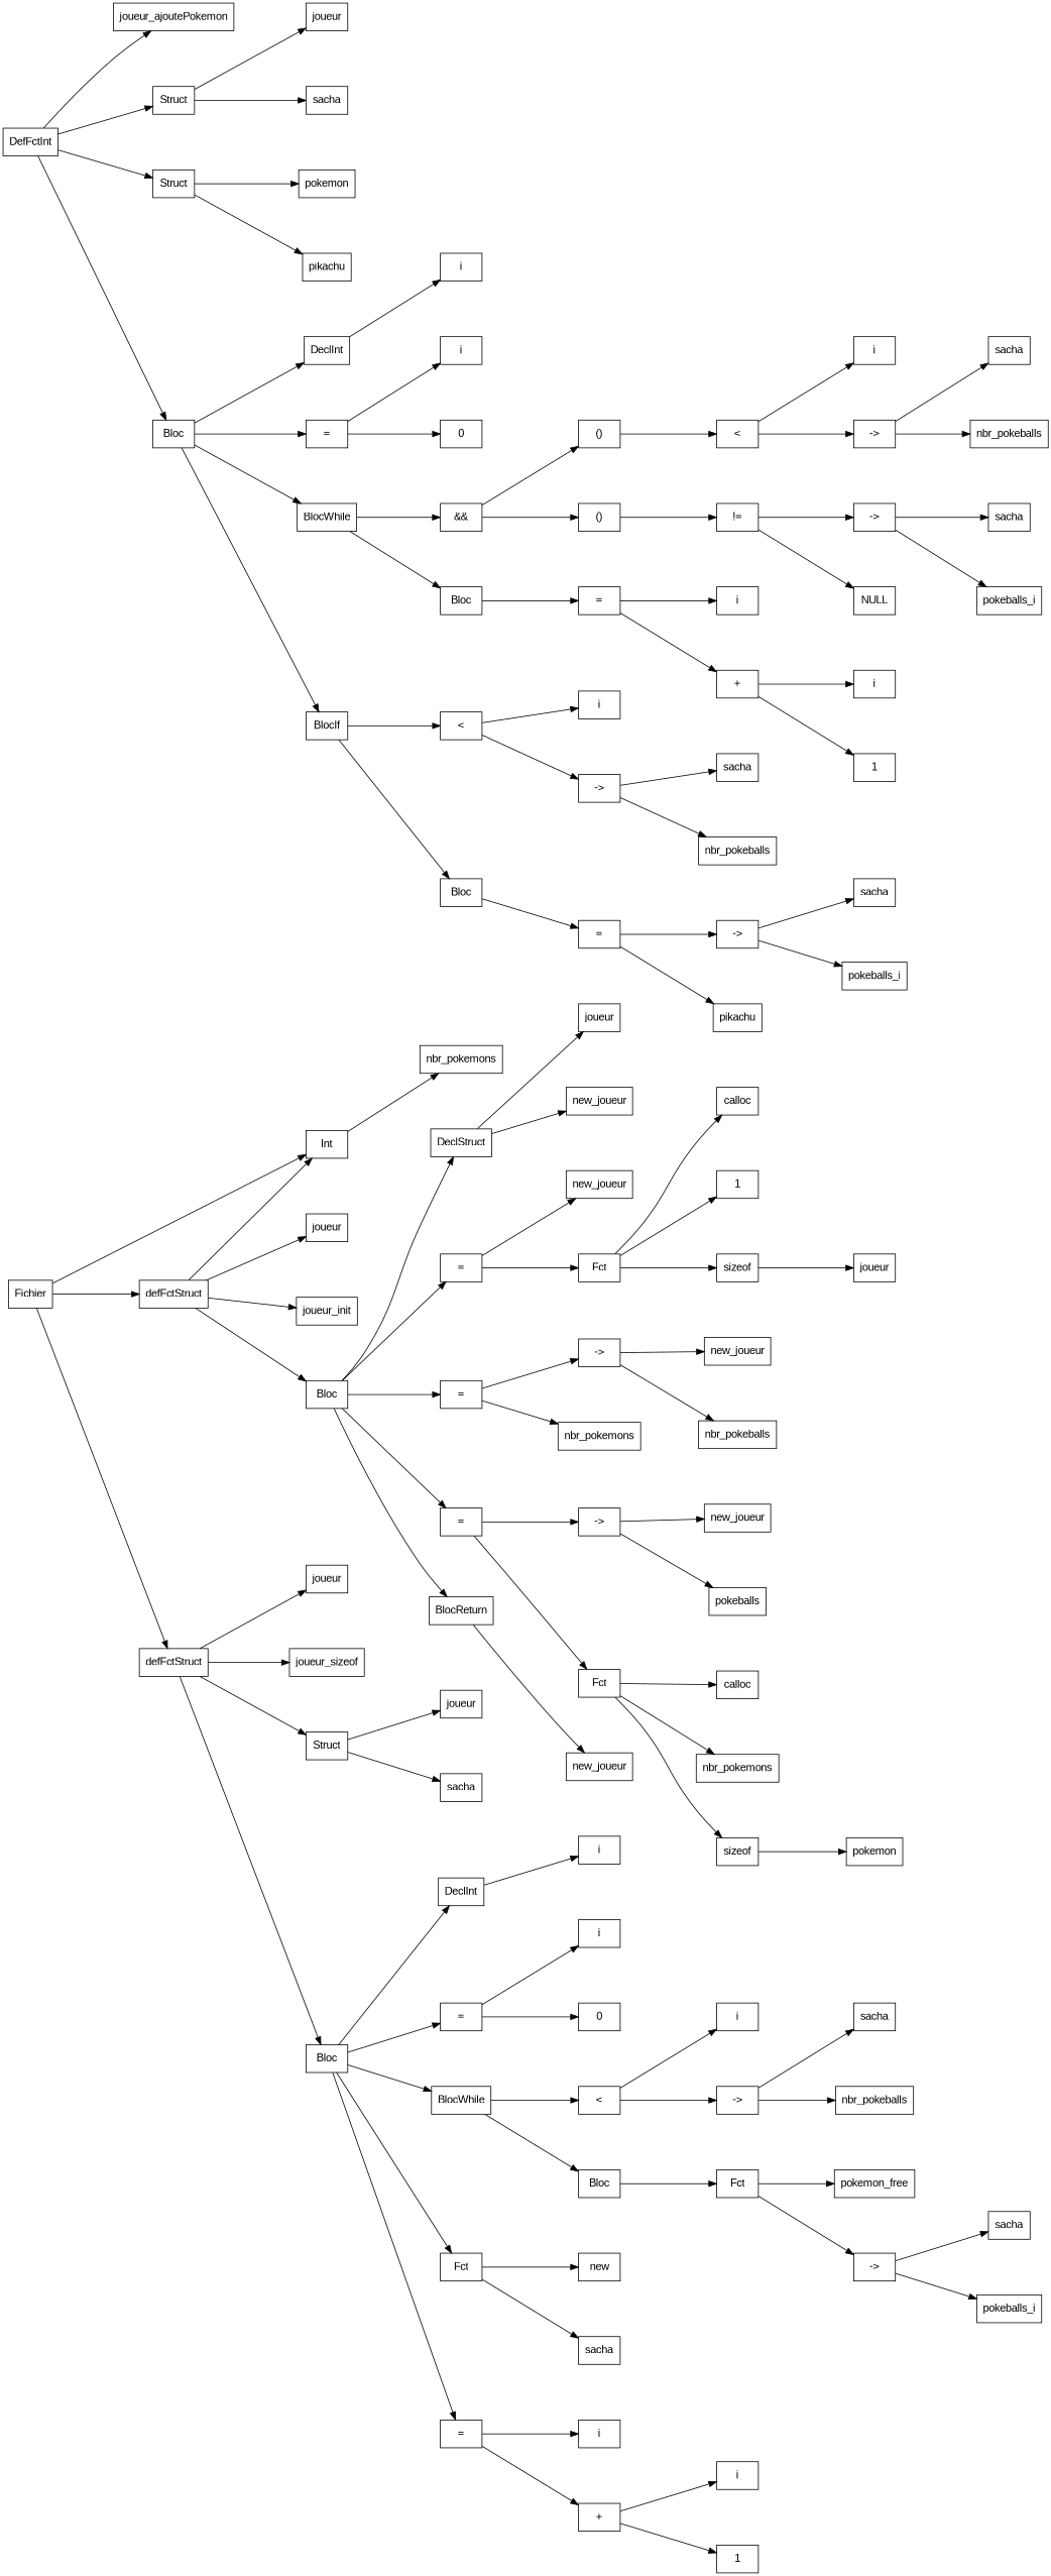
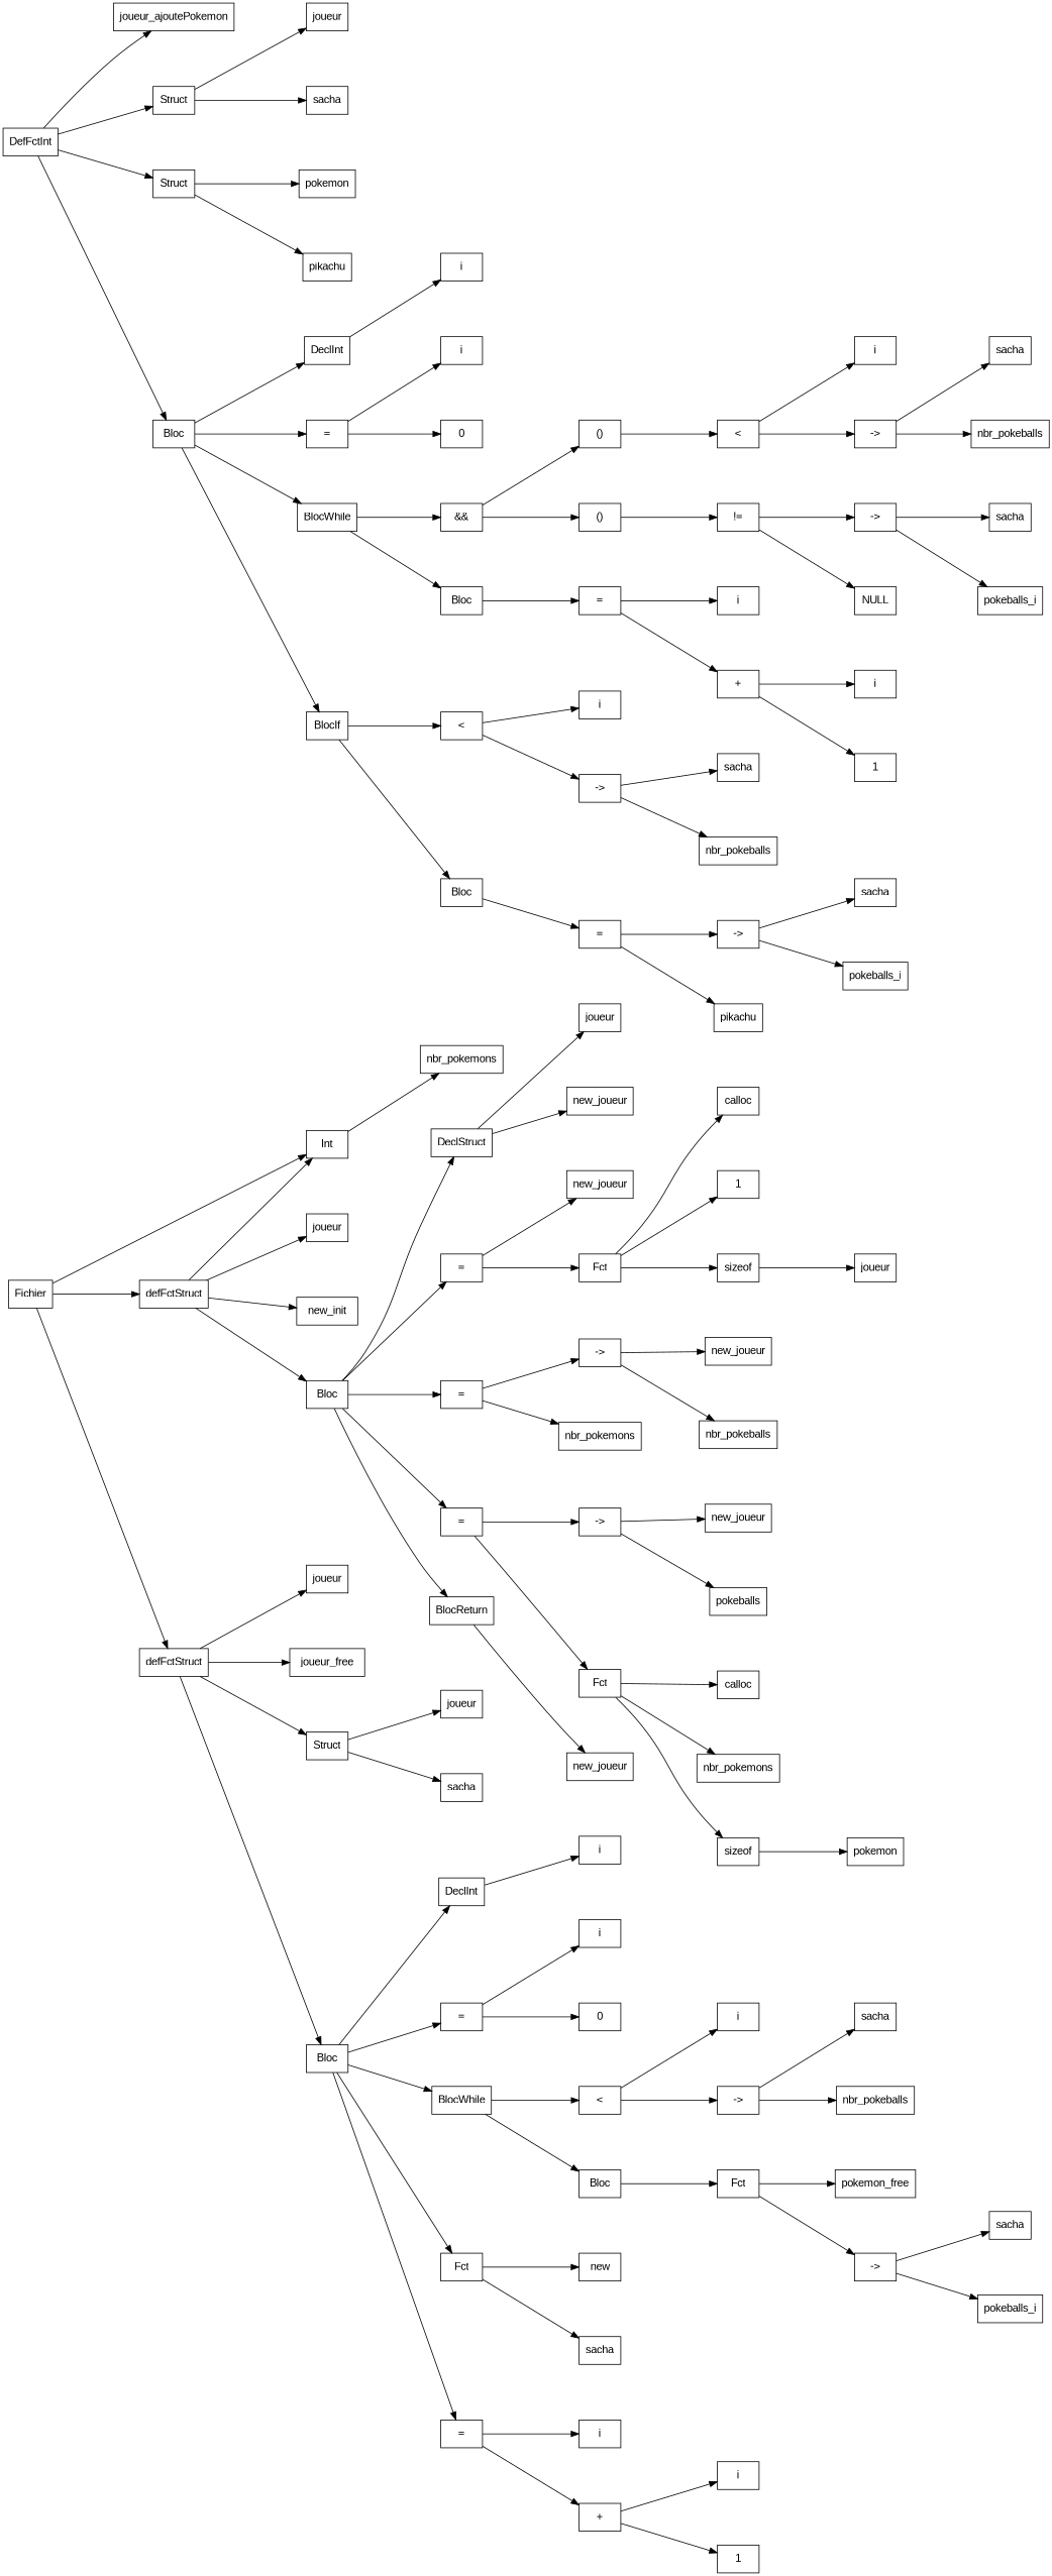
  digraph {
    fontname="Liberation Sans"
    nodesep=1
    rankdir=LR
    ranksep=1
    node [fontname="Liberation Sans" shape=box]
    edge [fontname="Liberation Sans"]
    n1 [label=Fichier]
    n2 [label=defFctStruct]
    n3 [label=defFctStruct]
    n4 [label=Int]
    n5 [label=joueur]
-   n6 [label=joueur_init]
+   n6 [label=new_init]
    n7 [label=Bloc]
    n8 [label=DefFctInt]
    n9 [label=joueur_ajoutePokemon]
    n10 [label=Struct]
    n11 [label=Struct]
    n12 [label=Bloc]
    n13 [label=joueur]
-   n14 [label=joueur_sizeof]
+   n14 [label=joueur_free]
    n15 [label=Struct]
    n16 [label=Bloc]
    n17 [label=nbr_pokemons]
    n18 [label=DeclStruct]
    n19 [label="="]
    n20 [label="="]
    n21 [label="="]
    n22 [label=BlocReturn]
    n23 [label=joueur]
    n24 [label=new_joueur]
    n25 [label=new_joueur]
    n26 [label=Fct]
    n27 [label="->"]
    n28 [label=nbr_pokemons]
    n29 [label="->"]
    n30 [label=Fct]
    n31 [label=new_joueur]
    n32 [label=calloc]
    n33 [label=1]
    n34 [label=sizeof]
    n35 [label=joueur]
    n36 [label=new_joueur]
    n37 [label=nbr_pokeballs]
    n38 [label=new_joueur]
    n39 [label=pokeballs]
    n40 [label=calloc]
    n41 [label=nbr_pokemons]
    n42 [label=sizeof]
    n43 [label=pokemon]
    n44 [label=joueur]
    n45 [label=sacha]
    n46 [label=pokemon]
    n47 [label=pikachu]
    n48 [label=DeclInt]
    n49 [label="="]
    n50 [label=BlocWhile]
    n51 [label=BlocIf]
    n52 [label=i]
    n53 [label=i]
    n54 [label=0]
    n55 [label="&&"]
    n56 [label=Bloc]
    n57 [label="<"]
    n58 [label=Bloc]
    n59 [label="()"]
    n60 [label="()"]
    n61 [label="="]
    n62 [label="<"]
    n63 [label="!="]
    n64 [label=i]
    n65 [label="->"]
    n66 [label=sacha]
    n67 [label=nbr_pokeballs]
    n68 [label="->"]
    n69 [label=NULL]
    n70 [label=sacha]
    n71 [label=pokeballs_i]
    n72 [label=i]
    n73 [label="+"]
    n74 [label=i]
    n75 [label=1]
    n76 [label=i]
    n77 [label="->"]
    n78 [label="="]
    n79 [label=sacha]
    n80 [label=nbr_pokeballs]
    n81 [label="->"]
    n82 [label=pikachu]
    n83 [label=sacha]
    n84 [label=pokeballs_i]
    n85 [label=joueur]
    n86 [label=sacha]
    n87 [label=DeclInt]
    n88 [label="="]
    n89 [label=BlocWhile]
    n90 [label=Fct]
    n91 [label="="]
    n92 [label=i]
    n93 [label=i]
    n94 [label=0]
    n95 [label="<"]
    n96 [label=Bloc]
    n97 [label=new]
    n98 [label=sacha]
    n99 [label=i]
    n100 [label="+"]
    n101 [label=i]
    n102 [label="->"]
    n103 [label=Fct]
    n104 [label=sacha]
    n105 [label=nbr_pokeballs]
    n106 [label=pokemon_free]
    n107 [label="->"]
    n108 [label=sacha]
    n109 [label=pokeballs_i]
    n110 [label=i]
    n111 [label=1]
    n1 -> n2
    n1 -> n3
    n1 -> n4
    n2 -> n4
    n2 -> n5
    n2 -> n6
    n2 -> n7
    n3 -> n13
    n3 -> n14
    n3 -> n15
    n3 -> n16
    n4 -> n17
    n7 -> n18
    n7 -> n19
    n7 -> n20
    n7 -> n21
    n7 -> n22
    n8 -> n9
    n8 -> n10
    n8 -> n11
    n8 -> n12
    n10 -> n44
    n10 -> n45
    n11 -> n46
    n11 -> n47
    n12 -> n48
    n12 -> n49
    n12 -> n50
    n12 -> n51
    n15 -> n85
    n15 -> n86
    n16 -> n87
    n16 -> n88
    n16 -> n89
    n16 -> n90
    n16 -> n91
    n18 -> n23
    n18 -> n24
    n19 -> n25
    n19 -> n26
    n20 -> n27
    n20 -> n28
    n21 -> n29
    n21 -> n30
    n22 -> n31
    n26 -> n32
    n26 -> n33
    n26 -> n34
    n27 -> n36
    n27 -> n37
    n29 -> n38
    n29 -> n39
    n30 -> n40
    n30 -> n41
    n30 -> n42
    n34 -> n35
    n42 -> n43
    n48 -> n52
    n49 -> n53
    n49 -> n54
    n50 -> n55
    n50 -> n56
    n51 -> n57
    n51 -> n58
    n55 -> n59
    n55 -> n60
    n56 -> n61
    n57 -> n76
    n57 -> n77
    n58 -> n78
    n59 -> n62
    n60 -> n63
    n61 -> n72
    n61 -> n73
    n62 -> n64
    n62 -> n65
    n63 -> n68
    n63 -> n69
    n65 -> n66
    n65 -> n67
    n68 -> n70
    n68 -> n71
    n73 -> n74
    n73 -> n75
    n77 -> n79
    n77 -> n80
    n78 -> n81
    n78 -> n82
    n81 -> n83
    n81 -> n84
    n87 -> n92
    n88 -> n93
    n88 -> n94
    n89 -> n95
    n89 -> n96
    n90 -> n97
    n90 -> n98
    n91 -> n99
    n91 -> n100
    n95 -> n101
    n95 -> n102
    n96 -> n103
    n100 -> n110
    n100 -> n111
    n102 -> n104
    n102 -> n105
    n103 -> n106
    n103 -> n107
    n107 -> n108
    n107 -> n109
  }
